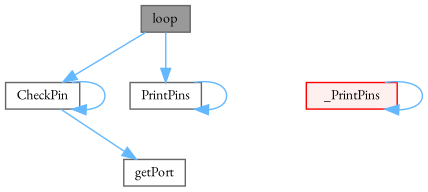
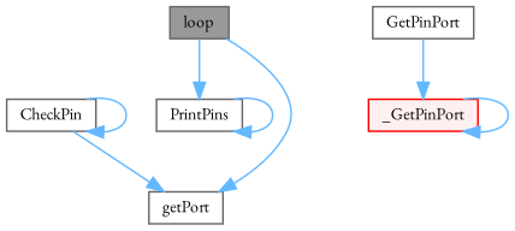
  digraph {
    fontname="EB Garamond"
    rankdir=TB
    node [color=grey40 fillcolor=white fontname="EB Garamond" fontsize=10 shape=box style=filled]
    edge [color=steelblue1 fontname="EB Garamond" fontsize=10 labelfontname=Helvetica labelfontsize=10 style=solid]
    n1 [color=gray40 fillcolor=grey60 fontcolor=black height=0.2 label=loop width=0.4]
    n2 [height=0.2 label=CheckPin width=0.4]
    n3 [height=0.2 label=PrintPins width=0.4]
    n4 [height=0.2 label=getPort width=0.4]
-   n6 [color=red fillcolor="#FFF0F0" height=0.2 label=_PrintPins width=0.4]
-   n1 -> n2
+   n5 [height=0.2 label=GetPinPort width=0.4]
+   n6 [color=red fillcolor="#FFF0F0" height=0.2 label=_GetPinPort width=0.4]
+   n1 -> n4
    n1 -> n3
    n2 -> n2
    n2 -> n4
    n3 -> n3
+   n5 -> n6
    n6 -> n6
  }
